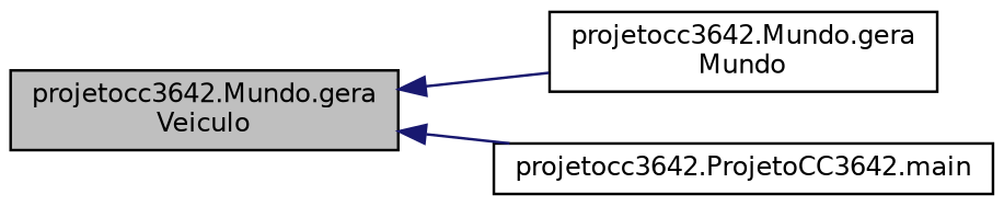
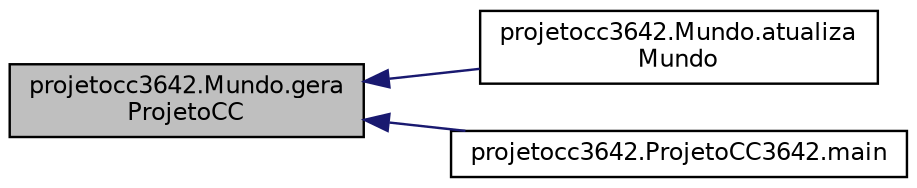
  digraph {
    rankdir=LR
    node [color=black fillcolor=white fontname=Helvetica fontsize=10 shape=record style=filled]
    edge [color=midnightblue dir=back fontname=Helvetica fontsize=10 labelfontname=Helvetica labelfontsize=10 style=solid]
-   n1 [fillcolor=grey75 fontcolor=black height=0.2 label="projetocc3642.Mundo.gera\lVeiculo" width=0.4]
-   n2 [height=0.2 label="projetocc3642.Mundo.gera\lMundo" width=0.4]
+   n1 [fillcolor=grey75 fontcolor=black height=0.2 label="projetocc3642.Mundo.gera\lProjetoCC" width=0.4]
+   n2 [height=0.2 label="projetocc3642.Mundo.atualiza\lMundo" width=0.4]
    n3 [height=0.2 label="projetocc3642.ProjetoCC3642.main" width=0.4]
    n1 -> n2
    n1 -> n3
  }
